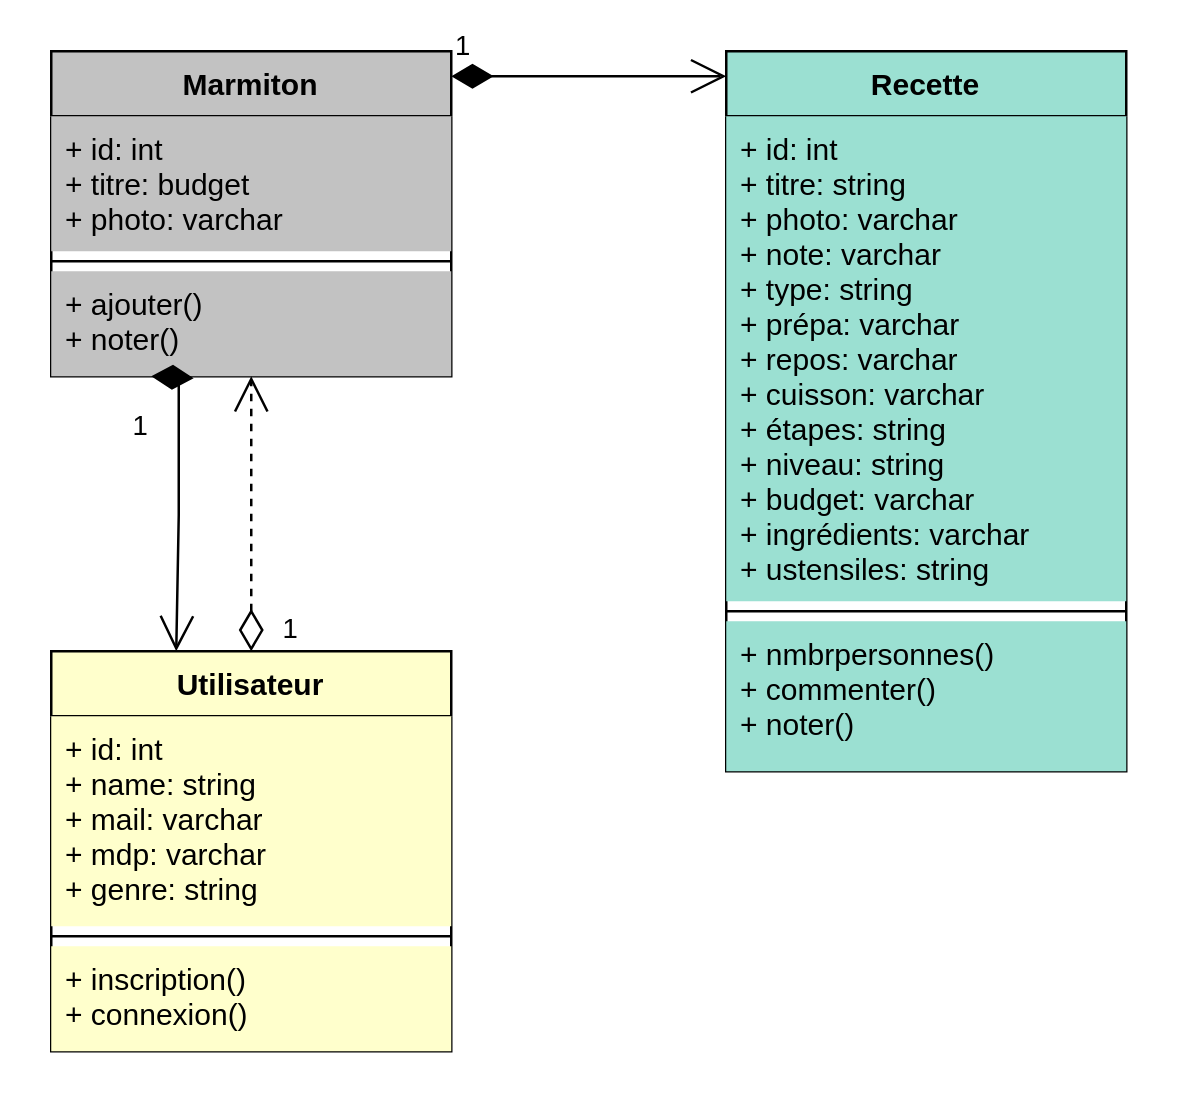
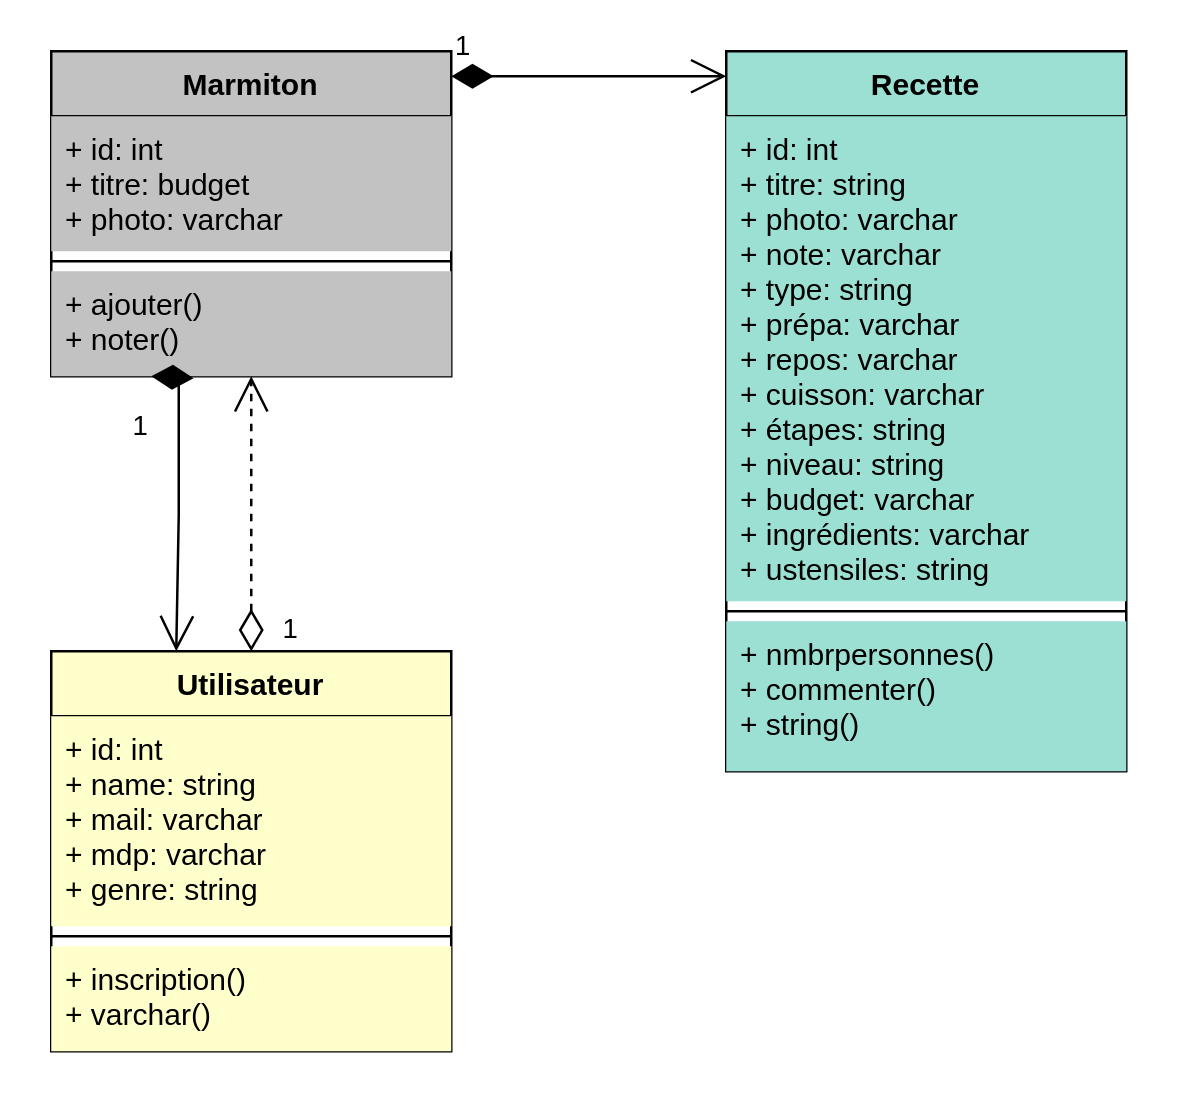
  <mxCell id="0" />
  <mxCell id="1" parent="0" />
  <mxCell id="2" value="Marmiton" style="swimlane;fontStyle=1;align=center;verticalAlign=top;childLayout=stackLayout;horizontal=1;startSize=26;horizontalStack=0;resizeParent=1;resizeParentMax=0;resizeLast=0;collapsible=1;marginBottom=0;fillColor=#C2C2C2;" vertex="1" parent="1"><mxGeometry x="20" y="20" width="160" height="130" as="geometry" /></mxCell>
  <mxCell id="3" value="+ id: int&#10;+ titre: budget&#10;+ photo: varchar" style="text;strokeColor=none;fillColor=#C2C2C2;align=left;verticalAlign=top;spacingLeft=4;spacingRight=4;overflow=hidden;rotatable=0;points=[[0,0.5],[1,0.5]];portConstraint=eastwest;" vertex="1" parent="2"><mxGeometry y="26" width="160" height="54" as="geometry" /></mxCell>
  <mxCell id="4" value="" style="line;strokeWidth=1;fillColor=none;align=left;verticalAlign=middle;spacingTop=-1;spacingLeft=3;spacingRight=3;rotatable=0;labelPosition=right;points=[];portConstraint=eastwest;" vertex="1" parent="2"><mxGeometry y="80" width="160" height="8" as="geometry" /></mxCell>
  <mxCell id="5" value="+ ajouter()&#10;+ noter()&#10;" style="text;strokeColor=none;fillColor=#C2C2C2;align=left;verticalAlign=top;spacingLeft=4;spacingRight=4;overflow=hidden;rotatable=0;points=[[0,0.5],[1,0.5]];portConstraint=eastwest;" vertex="1" parent="2"><mxGeometry y="88" width="160" height="42" as="geometry" /></mxCell>
  <mxCell id="6" value="1" style="endArrow=open;html=1;endSize=12;startArrow=diamondThin;startSize=14;startFill=1;edgeStyle=orthogonalEdgeStyle;align=left;verticalAlign=bottom;rounded=0;" edge="1" parent="2"><mxGeometry x="-0.333" y="-20" relative="1" as="geometry"><mxPoint x="40" y="130" as="sourcePoint" /><mxPoint x="50" y="240" as="targetPoint" /><mxPoint as="offset" /></mxGeometry></mxCell>
  <mxCell id="7" value="Utilisateur" style="swimlane;fontStyle=1;align=center;verticalAlign=top;childLayout=stackLayout;horizontal=1;startSize=26;horizontalStack=0;resizeParent=1;resizeParentMax=0;resizeLast=0;collapsible=1;marginBottom=0;fillColor=#FFFFCC;" vertex="1" parent="1"><mxGeometry x="20" y="260" width="160" height="160" as="geometry" /></mxCell>
  <mxCell id="8" value="+ id: int&#10;+ name: string&#10;+ mail: varchar&#10;+ mdp: varchar&#10;+ genre: string" style="text;strokeColor=none;fillColor=#FFFFCC;align=left;verticalAlign=top;spacingLeft=4;spacingRight=4;overflow=hidden;rotatable=0;points=[[0,0.5],[1,0.5]];portConstraint=eastwest;" vertex="1" parent="7"><mxGeometry y="26" width="160" height="84" as="geometry" /></mxCell>
  <mxCell id="9" value="" style="line;strokeWidth=1;fillColor=none;align=left;verticalAlign=middle;spacingTop=-1;spacingLeft=3;spacingRight=3;rotatable=0;labelPosition=right;points=[];portConstraint=eastwest;" vertex="1" parent="7"><mxGeometry y="110" width="160" height="8" as="geometry" /></mxCell>
- <mxCell id="10" value="+ inscription()&#10;+ connexion()" style="text;strokeColor=none;fillColor=#FFFFCC;align=left;verticalAlign=top;spacingLeft=4;spacingRight=4;overflow=hidden;rotatable=0;points=[[0,0.5],[1,0.5]];portConstraint=eastwest;" vertex="1" parent="7"><mxGeometry y="118" width="160" height="42" as="geometry" /></mxCell>
+ <mxCell id="10" value="+ inscription()&#10;+ varchar()" style="text;strokeColor=none;fillColor=#FFFFCC;align=left;verticalAlign=top;spacingLeft=4;spacingRight=4;overflow=hidden;rotatable=0;points=[[0,0.5],[1,0.5]];portConstraint=eastwest;" vertex="1" parent="7"><mxGeometry y="118" width="160" height="42" as="geometry" /></mxCell>
  <mxCell id="11" value="Recette" style="swimlane;fontStyle=1;align=center;verticalAlign=top;childLayout=stackLayout;horizontal=1;startSize=26;horizontalStack=0;resizeParent=1;resizeParentMax=0;resizeLast=0;collapsible=1;marginBottom=0;fillColor=#9BE0D2;" vertex="1" parent="1"><mxGeometry x="290" y="20" width="160" height="288" as="geometry" /></mxCell>
  <mxCell id="12" value="+ id: int&#10;+ titre: string&#10;+ photo: varchar&#10;+ note: varchar&#10;+ type: string&#10;+ prépa: varchar&#10;+ repos: varchar&#10;+ cuisson: varchar&#10;+ étapes: string&#10;+ niveau: string&#10;+ budget: varchar&#10;+ ingrédients: varchar&#10;+ ustensiles: string" style="text;strokeColor=none;fillColor=#9BE0D2;align=left;verticalAlign=top;spacingLeft=4;spacingRight=4;overflow=hidden;rotatable=0;points=[[0,0.5],[1,0.5]];portConstraint=eastwest;" vertex="1" parent="11"><mxGeometry y="26" width="160" height="194" as="geometry" /></mxCell>
  <mxCell id="13" value="" style="line;strokeWidth=1;fillColor=none;align=left;verticalAlign=middle;spacingTop=-1;spacingLeft=3;spacingRight=3;rotatable=0;labelPosition=right;points=[];portConstraint=eastwest;" vertex="1" parent="11"><mxGeometry y="220" width="160" height="8" as="geometry" /></mxCell>
- <mxCell id="14" value="+ nmbrpersonnes()&#10;+ commenter()&#10;+ noter()&#10; " style="text;strokeColor=none;fillColor=#9BE0D2;align=left;verticalAlign=top;spacingLeft=4;spacingRight=4;overflow=hidden;rotatable=0;points=[[0,0.5],[1,0.5]];portConstraint=eastwest;" vertex="1" parent="11"><mxGeometry y="228" width="160" height="60" as="geometry" /></mxCell>
+ <mxCell id="14" value="+ nmbrpersonnes()&#10;+ commenter()&#10;+ string()&#10; " style="text;strokeColor=none;fillColor=#9BE0D2;align=left;verticalAlign=top;spacingLeft=4;spacingRight=4;overflow=hidden;rotatable=0;points=[[0,0.5],[1,0.5]];portConstraint=eastwest;" vertex="1" parent="11"><mxGeometry y="228" width="160" height="60" as="geometry" /></mxCell>
  <mxCell id="15" value="1" style="endArrow=open;html=1;endSize=12;startArrow=diamondThin;startSize=14;startFill=1;edgeStyle=orthogonalEdgeStyle;align=left;verticalAlign=bottom;rounded=0;" edge="1" parent="1"><mxGeometry x="-1" y="3" relative="1" as="geometry"><mxPoint x="180" y="30" as="sourcePoint" /><mxPoint x="290" y="30" as="targetPoint" /></mxGeometry></mxCell>
  <mxCell id="16" value="1" style="endArrow=open;html=1;endSize=12;startArrow=diamondThin;startSize=14;startFill=0;edgeStyle=orthogonalEdgeStyle;align=left;verticalAlign=bottom;rounded=0;exitX=0.5;exitY=0;exitDx=0;exitDy=0;entryX=0.5;entryY=1;entryDx=0;entryDy=0;dashed=1;" edge="1" parent="1" source="7" target="2"><mxGeometry x="-1" y="-10" relative="1" as="geometry"><mxPoint x="99.5" y="220" as="sourcePoint" /><mxPoint x="99" y="170" as="targetPoint" /><mxPoint x="1" as="offset" /></mxGeometry></mxCell>
